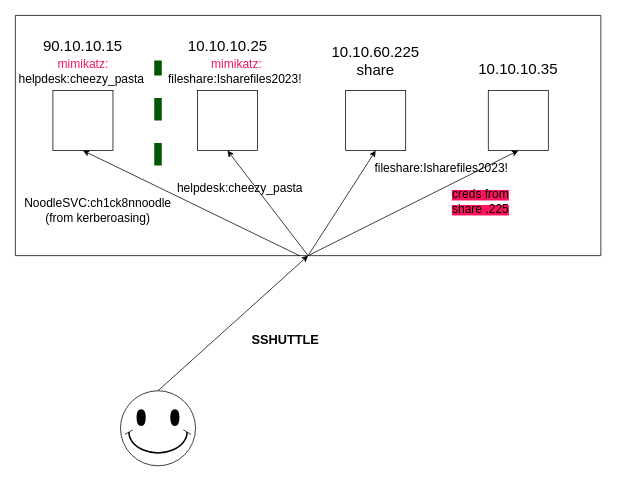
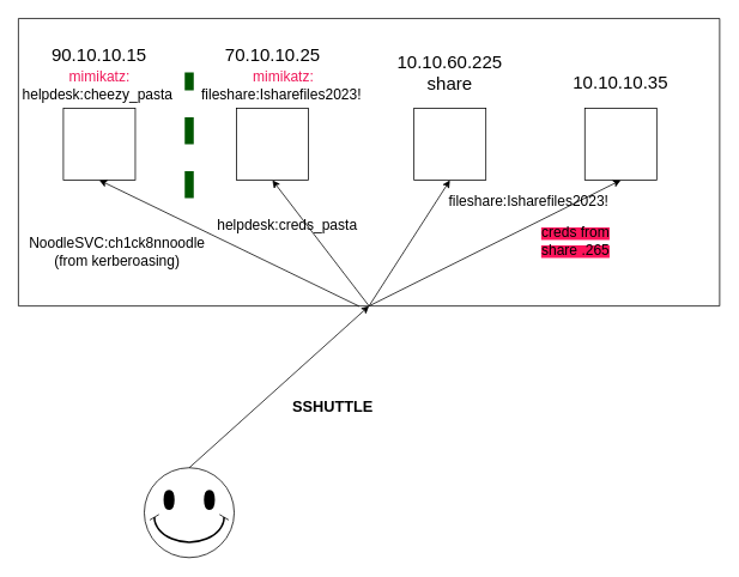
  <mxCell id="0" />
  <mxCell id="1" parent="0" />
  <mxCell id="2" value="" style="verticalLabelPosition=bottom;verticalAlign=top;html=1;shape=mxgraph.basic.smiley" parent="1" vertex="1"><mxGeometry x="160" y="520" width="100" height="100" as="geometry" /></mxCell>
  <mxCell id="3" value="" style="endArrow=classic;html=1;rounded=0;exitX=0.5;exitY=0;exitDx=0;exitDy=0;exitPerimeter=0;entryX=0.5;entryY=1;entryDx=0;entryDy=0;" parent="1" source="2" target="4" edge="1"><mxGeometry width="50" height="50" relative="1" as="geometry"><mxPoint x="30" y="580" as="sourcePoint" /><mxPoint x="230" y="380" as="targetPoint" /></mxGeometry></mxCell>
  <mxCell id="4" value="" style="swimlane;startSize=0;" parent="1" vertex="1"><mxGeometry x="20" y="20" width="780" height="320" as="geometry" /></mxCell>
  <mxCell id="5" value="" style="whiteSpace=wrap;html=1;aspect=fixed;" parent="4" vertex="1"><mxGeometry x="50" y="100" width="80" height="80" as="geometry" /></mxCell>
  <mxCell id="6" value="&lt;font style=&quot;font-size: 20px;&quot;&gt;90.10.10.15&lt;/font&gt;" style="text;html=1;strokeColor=none;fillColor=none;align=center;verticalAlign=middle;whiteSpace=wrap;rounded=0;" parent="4" vertex="1"><mxGeometry x="10" y="20" width="160" height="40" as="geometry" /></mxCell>
  <mxCell id="7" value="" style="endArrow=classic;html=1;rounded=0;entryX=0.5;entryY=1;entryDx=0;entryDy=0;exitX=0.486;exitY=1.001;exitDx=0;exitDy=0;exitPerimeter=0;" edge="1" parent="4" source="4" target="5"><mxGeometry width="50" height="50" relative="1" as="geometry"><mxPoint x="340" y="330" as="sourcePoint" /><mxPoint x="390" y="280" as="targetPoint" /></mxGeometry></mxCell>
  <mxCell id="8" value="&lt;font style=&quot;font-size: 16px;&quot;&gt;&lt;font style=&quot;font-size: 16px;&quot; color=&quot;#f01859&quot;&gt;mimikatz:&lt;br&gt;&lt;/font&gt;helpdesk:cheezy_pasta&amp;nbsp;&lt;/font&gt;&lt;font color=&quot;#f01859&quot;&gt;&lt;br&gt;&lt;/font&gt;" style="text;html=1;strokeColor=none;fillColor=none;align=center;verticalAlign=middle;whiteSpace=wrap;rounded=0;" vertex="1" parent="4"><mxGeometry x="7.5" y="50" width="165" height="50" as="geometry" /></mxCell>
  <mxCell id="9" value="" style="whiteSpace=wrap;html=1;aspect=fixed;" vertex="1" parent="4"><mxGeometry x="242.5" y="100" width="80" height="80" as="geometry" /></mxCell>
- <mxCell id="10" value="&lt;font style=&quot;font-size: 20px;&quot;&gt;10.10.10.25&lt;/font&gt;" style="text;html=1;strokeColor=none;fillColor=none;align=center;verticalAlign=middle;whiteSpace=wrap;rounded=0;" vertex="1" parent="4"><mxGeometry x="202.5" y="20" width="160" height="40" as="geometry" /></mxCell>
+ <mxCell id="10" value="&lt;font style=&quot;font-size: 20px;&quot;&gt;70.10.10.25&lt;/font&gt;" style="text;html=1;strokeColor=none;fillColor=none;align=center;verticalAlign=middle;whiteSpace=wrap;rounded=0;" vertex="1" parent="4"><mxGeometry x="202.5" y="20" width="160" height="40" as="geometry" /></mxCell>
  <mxCell id="11" value="" style="endArrow=none;dashed=1;html=1;rounded=0;fillColor=#008a00;strokeColor=#005700;strokeWidth=10;" edge="1" parent="4"><mxGeometry width="50" height="50" relative="1" as="geometry"><mxPoint x="190" y="200" as="sourcePoint" /><mxPoint x="190" y="60" as="targetPoint" /></mxGeometry></mxCell>
  <mxCell id="12" value="&lt;font style=&quot;font-size: 16px;&quot;&gt;&lt;font style=&quot;font-size: 16px;&quot; color=&quot;#f01859&quot;&gt;mimikatz:&lt;br&gt;&lt;/font&gt;fileshare:Isharefiles2023!&amp;nbsp;&lt;/font&gt;&lt;font color=&quot;#f01859&quot;&gt;&lt;br&gt;&lt;/font&gt;" style="text;html=1;strokeColor=none;fillColor=none;align=center;verticalAlign=middle;whiteSpace=wrap;rounded=0;" vertex="1" parent="4"><mxGeometry x="200" y="50" width="190" height="50" as="geometry" /></mxCell>
  <mxCell id="13" value="" style="endArrow=classic;html=1;rounded=0;entryX=0.5;entryY=1;entryDx=0;entryDy=0;exitX=0.5;exitY=1;exitDx=0;exitDy=0;" edge="1" parent="4" source="4" target="9"><mxGeometry width="50" height="50" relative="1" as="geometry"><mxPoint x="360" y="320" as="sourcePoint" /><mxPoint x="410" y="270" as="targetPoint" /></mxGeometry></mxCell>
- <mxCell id="14" value="&lt;font style=&quot;font-size: 16px;&quot;&gt;helpdesk:cheezy_pasta&amp;nbsp;&lt;/font&gt;" style="text;html=1;strokeColor=none;fillColor=none;align=center;verticalAlign=middle;whiteSpace=wrap;rounded=0;" vertex="1" parent="4"><mxGeometry x="203" y="215" width="197" height="30" as="geometry" /></mxCell>
+ <mxCell id="14" value="&lt;font style=&quot;font-size: 16px;&quot;&gt;helpdesk:creds_pasta&amp;nbsp;&lt;/font&gt;" style="text;html=1;strokeColor=none;fillColor=none;align=center;verticalAlign=middle;whiteSpace=wrap;rounded=0;" vertex="1" parent="4"><mxGeometry x="203" y="215" width="197" height="30" as="geometry" /></mxCell>
  <mxCell id="15" value="&lt;font style=&quot;font-size: 16px;&quot;&gt;NoodleSVC:ch1ck8nnoodle&lt;br&gt;(from kerberoasing)&lt;/font&gt;" style="text;html=1;strokeColor=none;fillColor=none;align=center;verticalAlign=middle;whiteSpace=wrap;rounded=0;" vertex="1" parent="4"><mxGeometry y="240" width="220" height="40" as="geometry" /></mxCell>
  <mxCell id="16" value="" style="whiteSpace=wrap;html=1;aspect=fixed;" vertex="1" parent="4"><mxGeometry x="440" y="100" width="80" height="80" as="geometry" /></mxCell>
  <mxCell id="17" value="&lt;font style=&quot;font-size: 20px;&quot;&gt;10.10.60.225 share&lt;/font&gt;" style="text;html=1;strokeColor=none;fillColor=none;align=center;verticalAlign=middle;whiteSpace=wrap;rounded=0;" vertex="1" parent="4"><mxGeometry x="400" y="40" width="160" height="40" as="geometry" /></mxCell>
  <mxCell id="18" value="" style="endArrow=classic;html=1;rounded=0;entryX=0.5;entryY=1;entryDx=0;entryDy=0;exitX=0.5;exitY=1;exitDx=0;exitDy=0;" edge="1" parent="4" source="4" target="16"><mxGeometry width="50" height="50" relative="1" as="geometry"><mxPoint x="390" y="320" as="sourcePoint" /><mxPoint x="440" y="270" as="targetPoint" /></mxGeometry></mxCell>
  <mxCell id="19" value="&lt;font style=&quot;font-size: 16px;&quot;&gt;fileshare:Isharefiles2023!&amp;nbsp;&lt;/font&gt;" style="text;html=1;strokeColor=none;fillColor=none;align=center;verticalAlign=middle;whiteSpace=wrap;rounded=0;" vertex="1" parent="4"><mxGeometry x="480" y="190" width="180" height="25" as="geometry" /></mxCell>
  <mxCell id="20" value="" style="whiteSpace=wrap;html=1;aspect=fixed;" vertex="1" parent="4"><mxGeometry x="630" y="100" width="80" height="80" as="geometry" /></mxCell>
  <mxCell id="21" value="&lt;font style=&quot;font-size: 20px;&quot;&gt;10.10.10.35&lt;/font&gt;" style="text;html=1;strokeColor=none;fillColor=none;align=center;verticalAlign=middle;whiteSpace=wrap;rounded=0;" vertex="1" parent="4"><mxGeometry x="590" y="50" width="160" height="40" as="geometry" /></mxCell>
  <mxCell id="22" value="" style="endArrow=classic;html=1;rounded=0;entryX=0.5;entryY=1;entryDx=0;entryDy=0;exitX=0.5;exitY=1;exitDx=0;exitDy=0;" edge="1" parent="4" source="4" target="20"><mxGeometry width="50" height="50" relative="1" as="geometry"><mxPoint x="360" y="320" as="sourcePoint" /><mxPoint x="410" y="270" as="targetPoint" /></mxGeometry></mxCell>
- <mxCell id="23" value="&lt;span style=&quot;background-color: rgb(255, 20, 91);&quot;&gt;&lt;font style=&quot;font-size: 16px;&quot;&gt;creds from share .225&lt;/font&gt;&lt;/span&gt;" style="text;html=1;strokeColor=none;fillColor=none;align=center;verticalAlign=middle;whiteSpace=wrap;rounded=0;" vertex="1" parent="4"><mxGeometry x="570" y="230" width="100" height="35" as="geometry" /></mxCell>
- <mxCell id="24" value="&lt;h1&gt;&lt;font style=&quot;font-size: 17px;&quot;&gt;SSHUTTLE&lt;/font&gt;&lt;/h1&gt;" style="text;html=1;strokeColor=none;fillColor=none;spacing=5;spacingTop=-20;whiteSpace=wrap;overflow=hidden;rounded=0;" parent="1" vertex="1"><mxGeometry x="330" y="430" width="120" height="60" as="geometry" /></mxCell>
+ <mxCell id="23" value="&lt;span style=&quot;background-color: rgb(255, 20, 91);&quot;&gt;&lt;font style=&quot;font-size: 16px;&quot;&gt;creds from share .265&lt;/font&gt;&lt;/span&gt;" style="text;html=1;strokeColor=none;fillColor=none;align=center;verticalAlign=middle;whiteSpace=wrap;rounded=0;" vertex="1" parent="4"><mxGeometry x="570" y="230" width="100" height="35" as="geometry" /></mxCell>
+ <mxCell id="24" value="&lt;h1&gt;&lt;font style=&quot;font-size: 17px;&quot;&gt;SSHUTTLE&lt;/font&gt;&lt;/h1&gt;" style="text;html=1;strokeColor=none;fillColor=none;spacing=5;spacingTop=-20;whiteSpace=wrap;overflow=hidden;rounded=0;" parent="1" vertex="1"><mxGeometry x="320" y="430" width="120" height="60" as="geometry" /></mxCell>
